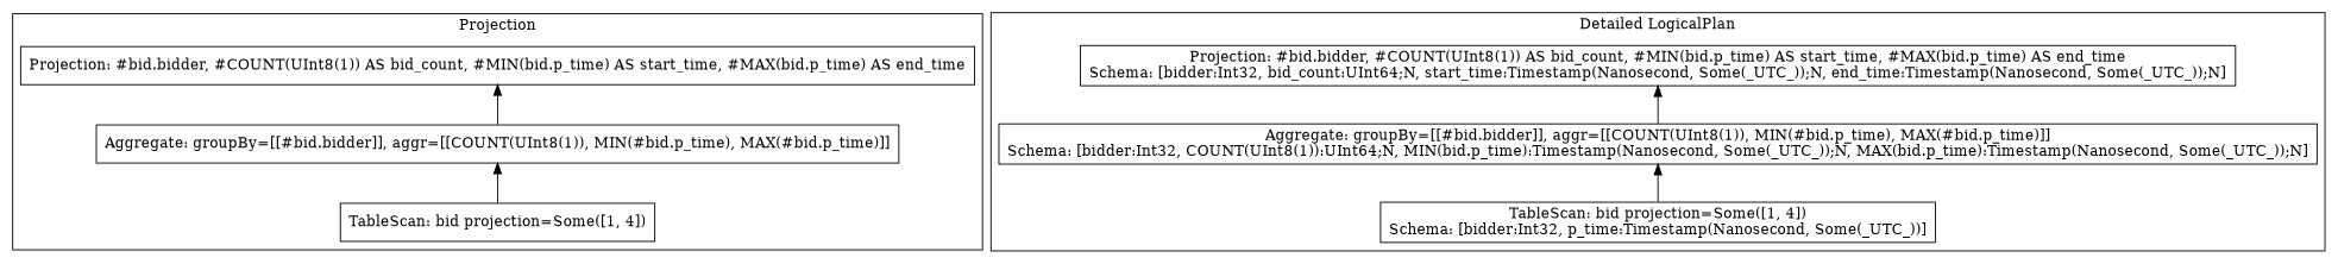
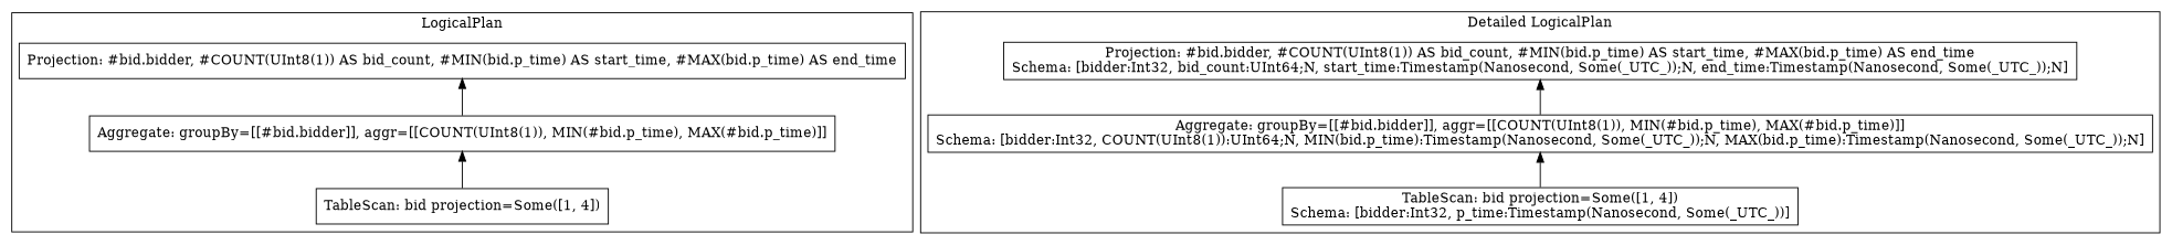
  digraph {
    node [shape=box]
    edge [arrowhead=none arrowtail=normal dir=back]
    n1 [label="Projection: #bid.bidder, #COUNT(UInt8(1)) AS bid_count, #MIN(bid.p_time) AS start_time, #MAX(bid.p_time) AS end_time"]
    n2 [label="Aggregate: groupBy=[[#bid.bidder]], aggr=[[COUNT(UInt8(1)), MIN(#bid.p_time), MAX(#bid.p_time)]]"]
    n3 [label="TableScan: bid projection=Some([1, 4])"]
    n4 [label="Projection: #bid.bidder, #COUNT(UInt8(1)) AS bid_count, #MIN(bid.p_time) AS start_time, #MAX(bid.p_time) AS end_time\nSchema: [bidder:Int32, bid_count:UInt64;N, start_time:Timestamp(Nanosecond, Some(_UTC_));N, end_time:Timestamp(Nanosecond, Some(_UTC_));N]"]
    n5 [label="Aggregate: groupBy=[[#bid.bidder]], aggr=[[COUNT(UInt8(1)), MIN(#bid.p_time), MAX(#bid.p_time)]]\nSchema: [bidder:Int32, COUNT(UInt8(1)):UInt64;N, MIN(bid.p_time):Timestamp(Nanosecond, Some(_UTC_));N, MAX(bid.p_time):Timestamp(Nanosecond, Some(_UTC_));N]"]
    n6 [label="TableScan: bid projection=Some([1, 4])\nSchema: [bidder:Int32, p_time:Timestamp(Nanosecond, Some(_UTC_))]"]
    subgraph cluster_1 {
-     label=Projection
+     label=LogicalPlan
      n1
      n2
      n3
    }
    subgraph cluster_2 {
      label="Detailed LogicalPlan"
      n4
      n5
      n6
    }
    n1 -> n2
    n2 -> n3
    n4 -> n5
    n5 -> n6
  }
